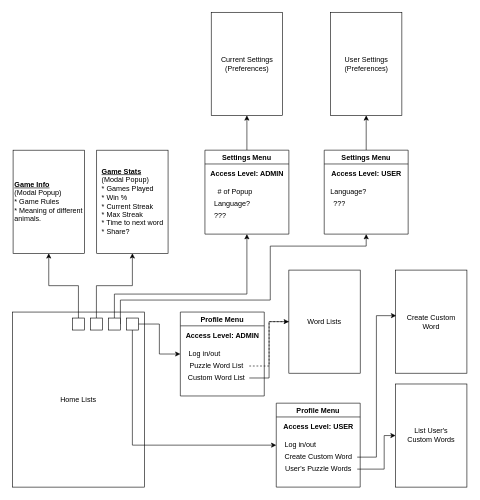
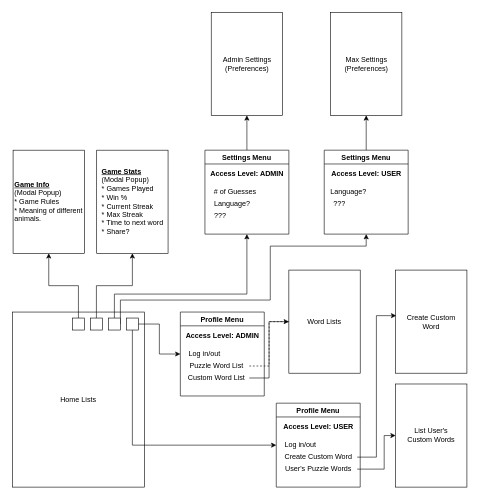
  <mxCell id="0" />
  <mxCell id="1" parent="0" />
  <mxCell id="2" value="Home Lists" style="rounded=0;whiteSpace=wrap;html=1;direction=south;" vertex="1" parent="1"><mxGeometry x="20" y="520" width="220" height="292" as="geometry" /></mxCell>
  <mxCell id="3" style="edgeStyle=orthogonalEdgeStyle;rounded=0;orthogonalLoop=1;jettySize=auto;html=1;exitX=1;exitY=0.5;exitDx=0;exitDy=0;entryX=0;entryY=0.5;entryDx=0;entryDy=0;" edge="1" parent="1" source="5" target="13"><mxGeometry relative="1" as="geometry" /></mxCell>
  <mxCell id="4" style="edgeStyle=orthogonalEdgeStyle;rounded=0;orthogonalLoop=1;jettySize=auto;html=1;exitX=0.5;exitY=1;exitDx=0;exitDy=0;entryX=0;entryY=0.5;entryDx=0;entryDy=0;" edge="1" parent="1" source="5" target="18"><mxGeometry relative="1" as="geometry" /></mxCell>
  <mxCell id="5" value="" style="whiteSpace=wrap;html=1;aspect=fixed;" vertex="1" parent="1"><mxGeometry x="210" y="530" width="20" height="20" as="geometry" /></mxCell>
  <mxCell id="6" style="edgeStyle=orthogonalEdgeStyle;rounded=0;orthogonalLoop=1;jettySize=auto;html=1;exitX=0.5;exitY=0;exitDx=0;exitDy=0;entryX=1;entryY=0.5;entryDx=0;entryDy=0;" edge="1" parent="1" source="7" target="38"><mxGeometry relative="1" as="geometry" /></mxCell>
  <mxCell id="7" value="" style="whiteSpace=wrap;html=1;aspect=fixed;" vertex="1" parent="1"><mxGeometry x="120" y="530" width="20" height="20" as="geometry" /></mxCell>
  <mxCell id="8" style="edgeStyle=orthogonalEdgeStyle;rounded=0;orthogonalLoop=1;jettySize=auto;html=1;exitX=0.5;exitY=0;exitDx=0;exitDy=0;entryX=1;entryY=0.5;entryDx=0;entryDy=0;" edge="1" parent="1" source="9" target="26"><mxGeometry relative="1" as="geometry" /></mxCell>
  <mxCell id="9" value="" style="whiteSpace=wrap;html=1;aspect=fixed;" vertex="1" parent="1"><mxGeometry x="150" y="530" width="20" height="20" as="geometry" /></mxCell>
  <mxCell id="10" style="edgeStyle=orthogonalEdgeStyle;rounded=0;orthogonalLoop=1;jettySize=auto;html=1;exitX=0.5;exitY=0;exitDx=0;exitDy=0;entryX=0.5;entryY=1;entryDx=0;entryDy=0;" edge="1" parent="1" source="12" target="28"><mxGeometry relative="1" as="geometry"><Array as="points"><mxPoint x="190" y="490" /><mxPoint x="411" y="490" /></Array></mxGeometry></mxCell>
  <mxCell id="11" style="edgeStyle=orthogonalEdgeStyle;rounded=0;orthogonalLoop=1;jettySize=auto;html=1;exitX=1;exitY=0.5;exitDx=0;exitDy=0;entryX=0.5;entryY=1;entryDx=0;entryDy=0;" edge="1" parent="1" source="12" target="34"><mxGeometry relative="1" as="geometry"><Array as="points"><mxPoint x="200" y="500" /><mxPoint x="450" y="500" /><mxPoint x="450" y="410" /><mxPoint x="610" y="410" /></Array></mxGeometry></mxCell>
  <mxCell id="12" value="" style="whiteSpace=wrap;html=1;aspect=fixed;" vertex="1" parent="1"><mxGeometry x="180" y="530" width="20" height="20" as="geometry" /></mxCell>
  <mxCell id="13" value="Profile Menu" style="swimlane;" vertex="1" parent="1"><mxGeometry x="300" y="520" width="140" height="140" as="geometry" /></mxCell>
  <mxCell id="14" value="&lt;b&gt;Access Level: ADMIN&lt;/b&gt;" style="text;html=1;align=center;verticalAlign=middle;resizable=0;points=[];autosize=1;strokeColor=none;fillColor=none;" vertex="1" parent="13"><mxGeometry y="30" width="140" height="20" as="geometry" /></mxCell>
  <mxCell id="15" value="Puzzle Word List" style="text;html=1;align=center;verticalAlign=middle;resizable=0;points=[];autosize=1;strokeColor=none;fillColor=none;" vertex="1" parent="13"><mxGeometry x="5" y="80" width="110" height="20" as="geometry" /></mxCell>
  <mxCell id="16" value="Custom Word List" style="text;html=1;align=center;verticalAlign=middle;resizable=0;points=[];autosize=1;strokeColor=none;fillColor=none;" vertex="1" parent="13"><mxGeometry x="5" y="100" width="110" height="20" as="geometry" /></mxCell>
  <mxCell id="17" value="Log in/out" style="text;html=1;align=center;verticalAlign=middle;resizable=0;points=[];autosize=1;strokeColor=none;fillColor=none;" vertex="1" parent="13"><mxGeometry x="5" y="60" width="70" height="20" as="geometry" /></mxCell>
  <mxCell id="18" value="Profile Menu" style="swimlane;" vertex="1" parent="1"><mxGeometry x="460" y="672" width="140" height="140" as="geometry" /></mxCell>
  <mxCell id="19" value="&lt;b&gt;Access Level: USER&lt;/b&gt;" style="text;html=1;align=center;verticalAlign=middle;resizable=0;points=[];autosize=1;strokeColor=none;fillColor=none;" vertex="1" parent="18"><mxGeometry x="5" y="30" width="130" height="20" as="geometry" /></mxCell>
  <mxCell id="20" value="Create Custom Word" style="text;html=1;align=center;verticalAlign=middle;resizable=0;points=[];autosize=1;strokeColor=none;fillColor=none;" vertex="1" parent="18"><mxGeometry x="5" y="80" width="130" height="20" as="geometry" /></mxCell>
  <mxCell id="21" value="User's Puzzle Words" style="text;html=1;align=center;verticalAlign=middle;resizable=0;points=[];autosize=1;strokeColor=none;fillColor=none;" vertex="1" parent="18"><mxGeometry x="5" y="100" width="130" height="20" as="geometry" /></mxCell>
  <mxCell id="22" value="Log in/out" style="text;html=1;align=center;verticalAlign=middle;resizable=0;points=[];autosize=1;strokeColor=none;fillColor=none;" vertex="1" parent="18"><mxGeometry x="5" y="60" width="70" height="20" as="geometry" /></mxCell>
  <mxCell id="23" value="Word Lists" style="rounded=0;whiteSpace=wrap;html=1;direction=south;" vertex="1" parent="1"><mxGeometry x="481" y="450" width="119" height="172" as="geometry" /></mxCell>
  <mxCell id="24" value="Create Custom &lt;br&gt;Word" style="rounded=0;whiteSpace=wrap;html=1;direction=south;" vertex="1" parent="1"><mxGeometry x="659" y="450" width="119" height="172" as="geometry" /></mxCell>
  <mxCell id="25" value="List User's&lt;br&gt;Custom Words" style="rounded=0;whiteSpace=wrap;html=1;direction=south;" vertex="1" parent="1"><mxGeometry x="659" y="640" width="119" height="172" as="geometry" /></mxCell>
  <mxCell id="26" value="&lt;div style=&quot;text-align: left&quot;&gt;&lt;span&gt;&lt;b&gt;&lt;u&gt;Game Stats&lt;/u&gt;&lt;/b&gt;&lt;/span&gt;&lt;/div&gt;&lt;div style=&quot;text-align: left&quot;&gt;&lt;span&gt;(Modal Popup)&lt;/span&gt;&lt;/div&gt;&lt;div style=&quot;text-align: left&quot;&gt;&lt;span&gt;* Games Played&lt;/span&gt;&lt;/div&gt;&lt;div style=&quot;text-align: left&quot;&gt;&lt;span&gt;* Win %&lt;/span&gt;&lt;/div&gt;&lt;div style=&quot;text-align: left&quot;&gt;&lt;span&gt;* Current Streak&lt;/span&gt;&lt;/div&gt;&lt;div style=&quot;text-align: left&quot;&gt;&lt;span&gt;* Max Streak&lt;/span&gt;&lt;/div&gt;&lt;div style=&quot;text-align: left&quot;&gt;&lt;span&gt;* Time to next word&lt;/span&gt;&lt;/div&gt;&lt;div style=&quot;text-align: left&quot;&gt;&lt;span&gt;* Share?&lt;/span&gt;&lt;/div&gt;" style="rounded=0;whiteSpace=wrap;html=1;direction=south;" vertex="1" parent="1"><mxGeometry x="160.5" y="250" width="119" height="172" as="geometry" /></mxCell>
  <mxCell id="27" style="edgeStyle=orthogonalEdgeStyle;rounded=0;orthogonalLoop=1;jettySize=auto;html=1;exitX=0.5;exitY=0;exitDx=0;exitDy=0;entryX=1;entryY=0.5;entryDx=0;entryDy=0;" edge="1" parent="1" source="28" target="44"><mxGeometry relative="1" as="geometry" /></mxCell>
  <mxCell id="28" value="Settings Menu" style="swimlane;" vertex="1" parent="1"><mxGeometry x="341" y="250" width="140" height="140" as="geometry" /></mxCell>
  <mxCell id="29" value="&lt;b&gt;Access Level: ADMIN&lt;/b&gt;" style="text;html=1;align=center;verticalAlign=middle;resizable=0;points=[];autosize=1;strokeColor=none;fillColor=none;" vertex="1" parent="28"><mxGeometry y="30" width="140" height="20" as="geometry" /></mxCell>
  <mxCell id="30" value="Language?" style="text;html=1;align=center;verticalAlign=middle;resizable=0;points=[];autosize=1;strokeColor=none;fillColor=none;" vertex="1" parent="28"><mxGeometry x="5" y="80" width="80" height="20" as="geometry" /></mxCell>
  <mxCell id="31" value="???" style="text;html=1;align=center;verticalAlign=middle;resizable=0;points=[];autosize=1;strokeColor=none;fillColor=none;" vertex="1" parent="28"><mxGeometry x="5" y="100" width="40" height="20" as="geometry" /></mxCell>
- <mxCell id="32" value="# of Popup" style="text;html=1;align=center;verticalAlign=middle;resizable=0;points=[];autosize=1;strokeColor=none;fillColor=none;" vertex="1" parent="28"><mxGeometry x="5" y="60" width="90" height="20" as="geometry" /></mxCell>
+ <mxCell id="32" value="# of Guesses" style="text;html=1;align=center;verticalAlign=middle;resizable=0;points=[];autosize=1;strokeColor=none;fillColor=none;" vertex="1" parent="28"><mxGeometry x="5" y="60" width="90" height="20" as="geometry" /></mxCell>
  <mxCell id="33" style="edgeStyle=orthogonalEdgeStyle;rounded=0;orthogonalLoop=1;jettySize=auto;html=1;exitX=0.5;exitY=0;exitDx=0;exitDy=0;entryX=1;entryY=0.5;entryDx=0;entryDy=0;" edge="1" parent="1" source="34" target="43"><mxGeometry relative="1" as="geometry" /></mxCell>
  <mxCell id="34" value="Settings Menu" style="swimlane;" vertex="1" parent="1"><mxGeometry x="540" y="250" width="140" height="140" as="geometry" /></mxCell>
  <mxCell id="35" value="&lt;b&gt;Access Level: USER&lt;/b&gt;" style="text;html=1;align=center;verticalAlign=middle;resizable=0;points=[];autosize=1;strokeColor=none;fillColor=none;" vertex="1" parent="34"><mxGeometry x="5" y="30" width="130" height="20" as="geometry" /></mxCell>
  <mxCell id="36" value="???" style="text;html=1;align=center;verticalAlign=middle;resizable=0;points=[];autosize=1;strokeColor=none;fillColor=none;" vertex="1" parent="34"><mxGeometry x="5" y="80" width="40" height="20" as="geometry" /></mxCell>
  <mxCell id="37" value="Language?" style="text;html=1;align=center;verticalAlign=middle;resizable=0;points=[];autosize=1;strokeColor=none;fillColor=none;" vertex="1" parent="34"><mxGeometry y="60" width="80" height="20" as="geometry" /></mxCell>
  <mxCell id="38" value="&lt;div style=&quot;text-align: left&quot;&gt;&lt;span&gt;&lt;b&gt;&lt;u&gt;Game Info&lt;/u&gt;&lt;/b&gt;&lt;/span&gt;&lt;/div&gt;&lt;div style=&quot;text-align: left&quot;&gt;&lt;span&gt;(Modal Popup)&lt;/span&gt;&lt;/div&gt;&lt;div style=&quot;text-align: left&quot;&gt;&lt;span&gt;* Game Rules&lt;/span&gt;&lt;/div&gt;&lt;div style=&quot;text-align: left&quot;&gt;&lt;span&gt;* Meaning of different&lt;/span&gt;&lt;/div&gt;&lt;div style=&quot;text-align: left&quot;&gt;&lt;span&gt;animals.&lt;/span&gt;&lt;/div&gt;" style="rounded=0;whiteSpace=wrap;html=1;direction=south;" vertex="1" parent="1"><mxGeometry x="21" y="250" width="119" height="172" as="geometry" /></mxCell>
  <mxCell id="39" style="edgeStyle=orthogonalEdgeStyle;rounded=0;orthogonalLoop=1;jettySize=auto;html=1;entryX=0.5;entryY=1;entryDx=0;entryDy=0;dashed=1;" edge="1" parent="1" source="15" target="23"><mxGeometry relative="1" as="geometry" /></mxCell>
  <mxCell id="40" style="edgeStyle=orthogonalEdgeStyle;rounded=0;orthogonalLoop=1;jettySize=auto;html=1;entryX=0.5;entryY=1;entryDx=0;entryDy=0;endArrow=none;" edge="1" parent="1" source="16" target="23"><mxGeometry relative="1" as="geometry" /></mxCell>
  <mxCell id="41" style="edgeStyle=orthogonalEdgeStyle;rounded=0;orthogonalLoop=1;jettySize=auto;html=1;entryX=0.442;entryY=0.992;entryDx=0;entryDy=0;entryPerimeter=0;" edge="1" parent="1" source="20" target="24"><mxGeometry relative="1" as="geometry" /></mxCell>
  <mxCell id="42" style="edgeStyle=orthogonalEdgeStyle;rounded=0;orthogonalLoop=1;jettySize=auto;html=1;entryX=0.5;entryY=1;entryDx=0;entryDy=0;" edge="1" parent="1" source="21" target="25"><mxGeometry relative="1" as="geometry"><Array as="points"><mxPoint x="640" y="782" /><mxPoint x="640" y="726" /></Array></mxGeometry></mxCell>
- <mxCell id="43" value="User Settings&lt;br&gt;(Preferences)" style="rounded=0;whiteSpace=wrap;html=1;direction=south;" vertex="1" parent="1"><mxGeometry x="550.5" y="20" width="119" height="172" as="geometry" /></mxCell>
- <mxCell id="44" value="Current Settings&lt;br&gt;(Preferences)" style="rounded=0;whiteSpace=wrap;html=1;direction=south;" vertex="1" parent="1"><mxGeometry x="351.5" y="20" width="119" height="172" as="geometry" /></mxCell>
+ <mxCell id="43" value="Max Settings&lt;br&gt;(Preferences)" style="rounded=0;whiteSpace=wrap;html=1;direction=south;" vertex="1" parent="1"><mxGeometry x="550.5" y="20" width="119" height="172" as="geometry" /></mxCell>
+ <mxCell id="44" value="Admin Settings&lt;br&gt;(Preferences)" style="rounded=0;whiteSpace=wrap;html=1;direction=south;" vertex="1" parent="1"><mxGeometry x="351.5" y="20" width="119" height="172" as="geometry" /></mxCell>
